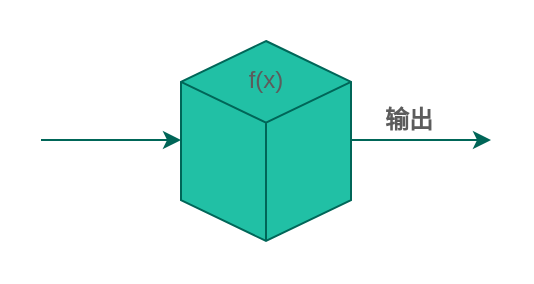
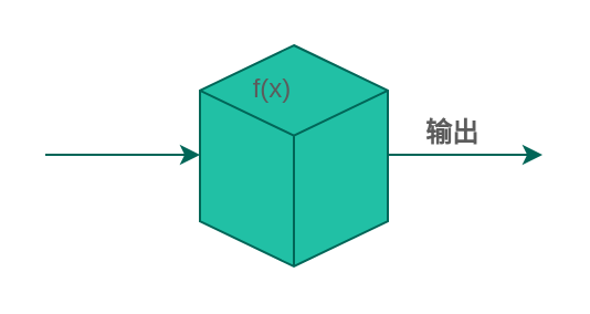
  <mxCell id="0" />
  <mxCell id="1" parent="0" />
  <mxCell id="2" value="" style="html=1;whiteSpace=wrap;shape=isoCube2;backgroundOutline=1;isoAngle=15;strokeColor=#006658;fillColor=#21C0A5;fontColor=#5C5C5C;" parent="1" vertex="1"><mxGeometry x="90" y="20" width="85" height="100" as="geometry" /></mxCell>
  <mxCell id="3" value="" style="endArrow=classic;html=1;strokeColor=#006658;fontColor=#5C5C5C;" parent="1" edge="1"><mxGeometry width="50" height="50" relative="1" as="geometry"><mxPoint x="20" y="69.5" as="sourcePoint" /><mxPoint x="90" y="69.5" as="targetPoint" /></mxGeometry></mxCell>
  <mxCell id="4" value="" style="endArrow=classic;html=1;strokeColor=#006658;fontColor=#5C5C5C;" parent="1" edge="1"><mxGeometry width="50" height="50" relative="1" as="geometry"><mxPoint x="175" y="69.5" as="sourcePoint" /><mxPoint x="245" y="69.5" as="targetPoint" /></mxGeometry></mxCell>
  <mxCell id="5" value="输出" style="text;html=1;resizable=0;autosize=1;align=center;verticalAlign=middle;points=[];fillColor=none;strokeColor=none;rounded=0;fontStyle=1;fontColor=#5C5C5C;" parent="1" vertex="1"><mxGeometry x="184" y="50" width="40" height="20" as="geometry" /></mxCell>
- <mxCell id="6" value="f(x)" style="text;html=1;strokeColor=none;fillColor=none;align=center;verticalAlign=middle;whiteSpace=wrap;rounded=0;sketch=0;fontColor=#5C5C5C;" vertex="1" parent="1"><mxGeometry x="112.5" y="30" width="40" height="20" as="geometry" /></mxCell>
+ <mxCell id="6" value="f(x)" style="text;html=1;strokeColor=none;fillColor=none;align=center;verticalAlign=middle;whiteSpace=wrap;rounded=0;sketch=0;fontColor=#5C5C5C;" vertex="1" parent="1"><mxGeometry x="102.5" y="30" width="40" height="20" as="geometry" /></mxCell>
